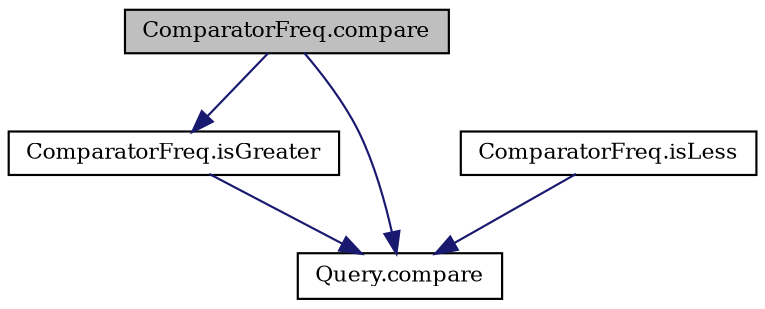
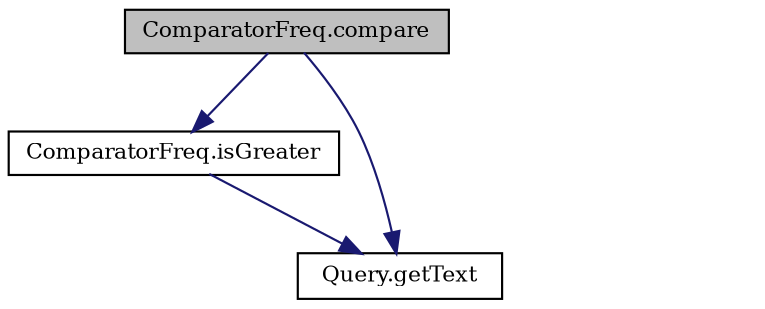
  digraph {
    fontname="DejaVu Serif"
    rankdir=TB
    node [color=black fillcolor=white fontname="DejaVu Serif" fontsize=10 shape=record style=filled]
    edge [color=midnightblue fontname="DejaVu Serif" fontsize=10 labelfontname=Helvetica labelfontsize=10 style=solid]
    n1 [fillcolor=grey75 fontcolor=black height=0.2 label="ComparatorFreq.compare" width=0.4]
    n2 [height=0.2 label="ComparatorFreq.isGreater" width=0.4]
-   n3 [height=0.2 label="Query.compare" width=0.4]
-   n4 [height=0.2 label="ComparatorFreq.isLess" width=0.4]
+   n3 [height=0.2 label="Query.getText" width=0.4]
    n1 -> n2
    n1 -> n3
    n2 -> n3
-   n4 -> n3
  }
